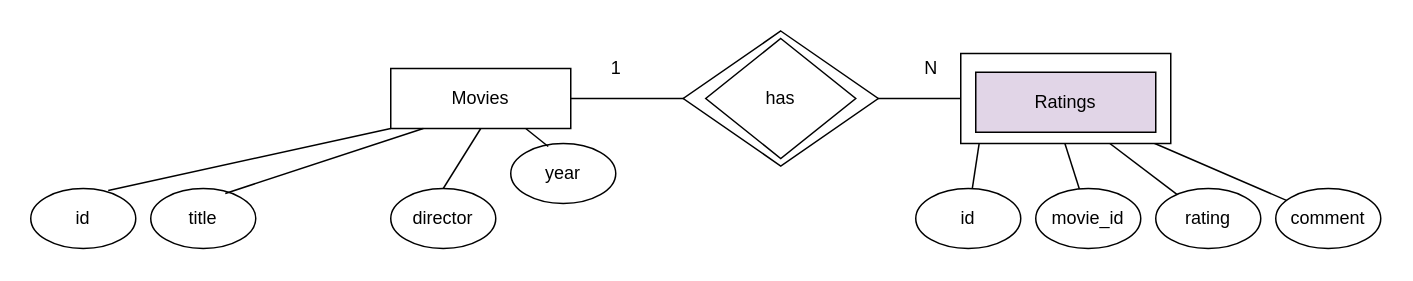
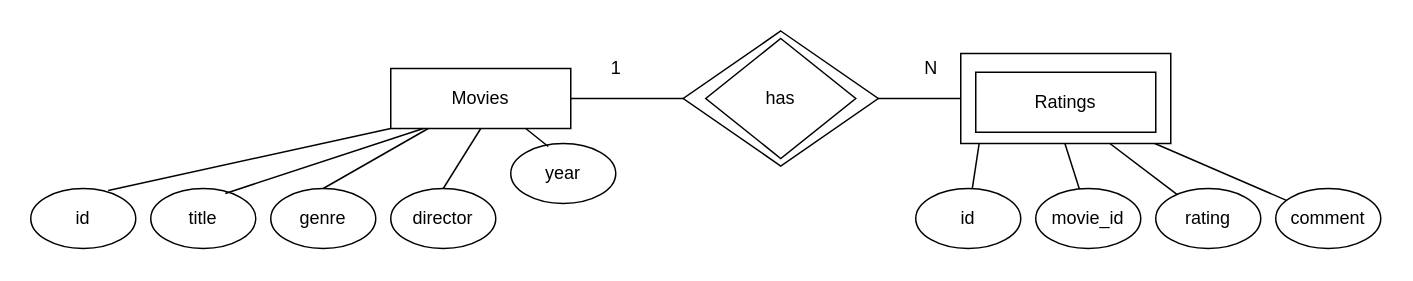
  <mxCell id="0" />
  <mxCell id="1" parent="0" />
  <mxCell id="2" value="Movies" style="rounded=0;whiteSpace=wrap;html=1;" vertex="1" parent="1"><mxGeometry x="260" y="45" width="120" height="40" as="geometry" /></mxCell>
  <mxCell id="3" value="" style="endArrow=none;html=1;rounded=0;exitX=1;exitY=0.5;exitDx=0;exitDy=0;entryX=0;entryY=0.5;entryDx=0;entryDy=0;" edge="1" parent="1" source="2"><mxGeometry width="50" height="50" relative="1" as="geometry"><mxPoint x="720" y="225" as="sourcePoint" /><mxPoint x="480" y="65" as="targetPoint" /></mxGeometry></mxCell>
  <mxCell id="4" value="" style="endArrow=none;html=1;rounded=0;exitX=1;exitY=0.5;exitDx=0;exitDy=0;entryX=0;entryY=0.5;entryDx=0;entryDy=0;" edge="1" parent="1"><mxGeometry width="50" height="50" relative="1" as="geometry"><mxPoint x="560" y="65" as="sourcePoint" /><mxPoint x="640" y="65" as="targetPoint" /></mxGeometry></mxCell>
  <mxCell id="5" value="title" style="ellipse;whiteSpace=wrap;html=1;" vertex="1" parent="1"><mxGeometry x="100" y="125" width="70" height="40" as="geometry" /></mxCell>
+ <mxCell id="6" value="genre" style="ellipse;whiteSpace=wrap;html=1;" vertex="1" parent="1"><mxGeometry x="180" y="125" width="70" height="40" as="geometry" /></mxCell>
  <mxCell id="7" value="director" style="ellipse;whiteSpace=wrap;html=1;" vertex="1" parent="1"><mxGeometry x="260" y="125" width="70" height="40" as="geometry" /></mxCell>
  <mxCell id="8" value="year" style="ellipse;whiteSpace=wrap;html=1;" vertex="1" parent="1"><mxGeometry x="340" y="95" width="70" height="40" as="geometry" /></mxCell>
  <mxCell id="9" value="id" style="ellipse;whiteSpace=wrap;html=1;" vertex="1" parent="1"><mxGeometry x="20" y="125" width="70" height="40" as="geometry" /></mxCell>
  <mxCell id="10" value="" style="endArrow=none;html=1;rounded=0;entryX=0;entryY=1;entryDx=0;entryDy=0;exitX=0.738;exitY=0.033;exitDx=0;exitDy=0;exitPerimeter=0;" edge="1" parent="1" source="9" target="2"><mxGeometry width="50" height="50" relative="1" as="geometry"><mxPoint x="70" y="125" as="sourcePoint" /><mxPoint x="120" y="75" as="targetPoint" /></mxGeometry></mxCell>
  <mxCell id="11" value="" style="endArrow=none;html=1;rounded=0;entryX=0.181;entryY=1;entryDx=0;entryDy=0;exitX=0.71;exitY=0.083;exitDx=0;exitDy=0;exitPerimeter=0;entryPerimeter=0;" edge="1" parent="1" source="5" target="2"><mxGeometry width="50" height="50" relative="1" as="geometry"><mxPoint x="81.66" y="136.32" as="sourcePoint" /><mxPoint x="270" y="95" as="targetPoint" /></mxGeometry></mxCell>
+ <mxCell id="12" value="" style="endArrow=none;html=1;rounded=0;exitX=0.5;exitY=0;exitDx=0;exitDy=0;" edge="1" parent="1" source="6" target="2"><mxGeometry width="50" height="50" relative="1" as="geometry"><mxPoint x="91.66" y="146.32" as="sourcePoint" /><mxPoint x="280" y="105" as="targetPoint" /></mxGeometry></mxCell>
  <mxCell id="13" value="" style="endArrow=none;html=1;rounded=0;entryX=0.5;entryY=1;entryDx=0;entryDy=0;exitX=0.5;exitY=0;exitDx=0;exitDy=0;" edge="1" parent="1" source="7" target="2"><mxGeometry width="50" height="50" relative="1" as="geometry"><mxPoint x="101.66" y="156.32" as="sourcePoint" /><mxPoint x="290" y="115" as="targetPoint" /></mxGeometry></mxCell>
  <mxCell id="14" value="" style="endArrow=none;html=1;rounded=0;entryX=0.75;entryY=1;entryDx=0;entryDy=0;exitX=0.357;exitY=0.05;exitDx=0;exitDy=0;exitPerimeter=0;" edge="1" parent="1" source="8" target="2"><mxGeometry width="50" height="50" relative="1" as="geometry"><mxPoint x="121.66" y="176.32" as="sourcePoint" /><mxPoint x="310" y="135" as="targetPoint" /></mxGeometry></mxCell>
  <mxCell id="15" value="id" style="ellipse;whiteSpace=wrap;html=1;" vertex="1" parent="1"><mxGeometry x="610" y="125" width="70" height="40" as="geometry" /></mxCell>
  <mxCell id="16" value="movie_id" style="ellipse;whiteSpace=wrap;html=1;" vertex="1" parent="1"><mxGeometry x="690" y="125" width="70" height="40" as="geometry" /></mxCell>
  <mxCell id="17" value="rating" style="ellipse;whiteSpace=wrap;html=1;" vertex="1" parent="1"><mxGeometry x="770" y="125" width="70" height="40" as="geometry" /></mxCell>
  <mxCell id="18" value="comment" style="ellipse;whiteSpace=wrap;html=1;" vertex="1" parent="1"><mxGeometry x="850" y="125" width="70" height="40" as="geometry" /></mxCell>
  <mxCell id="19" value="" style="endArrow=none;html=1;rounded=0;entryX=0.114;entryY=1.017;entryDx=0;entryDy=0;entryPerimeter=0;" edge="1" parent="1" source="15"><mxGeometry width="50" height="50" relative="1" as="geometry"><mxPoint x="738.496" y="130.586" as="sourcePoint" /><mxPoint x="653.68" y="85.68" as="targetPoint" /></mxGeometry></mxCell>
  <mxCell id="20" value="" style="endArrow=none;html=1;rounded=0;" edge="1" parent="1" source="16"><mxGeometry width="50" height="50" relative="1" as="geometry"><mxPoint x="657.704" y="135.06" as="sourcePoint" /><mxPoint x="706.25" y="85" as="targetPoint" /></mxGeometry></mxCell>
  <mxCell id="21" value="" style="endArrow=none;html=1;rounded=0;" edge="1" parent="1" source="17"><mxGeometry width="50" height="50" relative="1" as="geometry"><mxPoint x="667.704" y="145.06" as="sourcePoint" /><mxPoint x="726.25" y="85" as="targetPoint" /></mxGeometry></mxCell>
  <mxCell id="22" value="" style="endArrow=none;html=1;rounded=0;" edge="1" parent="1" source="18"><mxGeometry width="50" height="50" relative="1" as="geometry"><mxPoint x="677.704" y="155.06" as="sourcePoint" /><mxPoint x="746.25" y="85" as="targetPoint" /></mxGeometry></mxCell>
  <mxCell id="23" value="1" style="text;html=1;align=center;verticalAlign=middle;resizable=0;points=[];autosize=1;strokeColor=none;fillColor=none;" vertex="1" parent="1"><mxGeometry x="395" y="30" width="30" height="30" as="geometry" /></mxCell>
  <mxCell id="24" value="N" style="text;html=1;align=center;verticalAlign=middle;resizable=0;points=[];autosize=1;strokeColor=none;fillColor=none;" vertex="1" parent="1"><mxGeometry x="605" y="30" width="30" height="30" as="geometry" /></mxCell>
  <mxCell id="25" value="" style="rhombus;whiteSpace=wrap;html=1;" vertex="1" parent="1"><mxGeometry x="455" y="20" width="130" height="90" as="geometry" /></mxCell>
  <mxCell id="26" value="has" style="rhombus;whiteSpace=wrap;html=1;" vertex="1" parent="1"><mxGeometry x="470" y="25" width="100" height="80" as="geometry" /></mxCell>
  <mxCell id="27" value="" style="rounded=0;whiteSpace=wrap;html=1;" vertex="1" parent="1"><mxGeometry x="640" y="35" width="140" height="60" as="geometry" /></mxCell>
- <mxCell id="28" value="Ratings" style="rounded=0;whiteSpace=wrap;html=1;fillColor=#e1d5e7;" vertex="1" parent="1"><mxGeometry x="650" y="47.5" width="120" height="40" as="geometry" /></mxCell>
+ <mxCell id="28" value="Ratings" style="rounded=0;whiteSpace=wrap;html=1;" vertex="1" parent="1"><mxGeometry x="650" y="47.5" width="120" height="40" as="geometry" /></mxCell>
